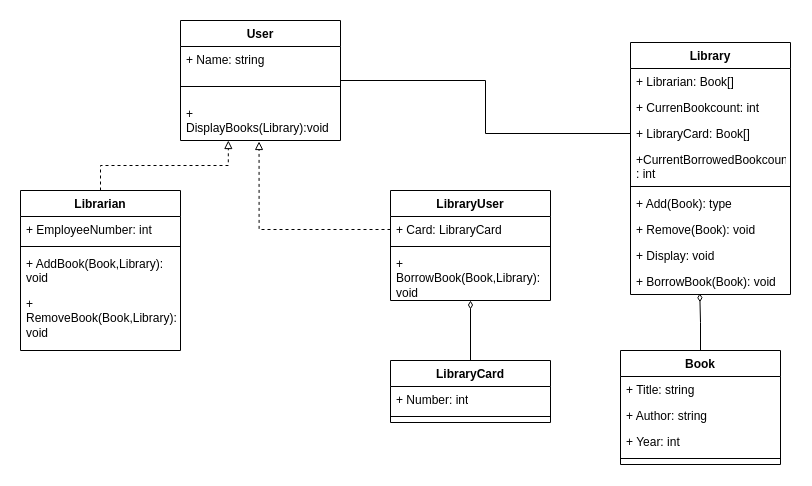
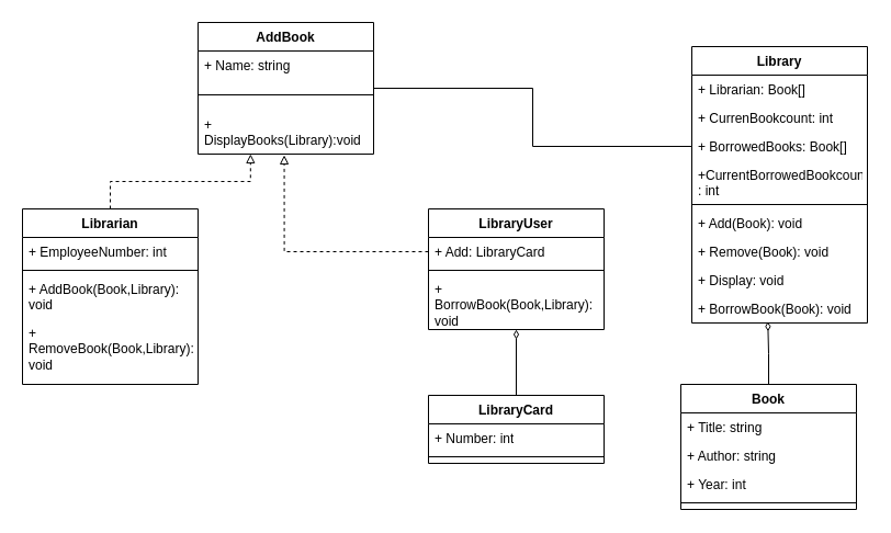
  <mxCell id="0" />
  <mxCell id="1" parent="0" />
  <mxCell id="2" value="Library" style="swimlane;fontStyle=1;align=center;verticalAlign=top;childLayout=stackLayout;horizontal=1;startSize=26;horizontalStack=0;resizeParent=1;resizeParentMax=0;resizeLast=0;collapsible=1;marginBottom=0;whiteSpace=wrap;html=1;" vertex="1" parent="1"><mxGeometry x="630" y="42" width="160" height="252" as="geometry" /></mxCell>
  <mxCell id="3" value="+ Librarian: Book[]" style="text;strokeColor=none;fillColor=none;align=left;verticalAlign=top;spacingLeft=4;spacingRight=4;overflow=hidden;rotatable=0;points=[[0,0.5],[1,0.5]];portConstraint=eastwest;whiteSpace=wrap;html=1;" vertex="1" parent="2"><mxGeometry y="26" width="160" height="26" as="geometry" /></mxCell>
  <mxCell id="4" value="+ CurrenBookcount: int" style="text;strokeColor=none;fillColor=none;align=left;verticalAlign=top;spacingLeft=4;spacingRight=4;overflow=hidden;rotatable=0;points=[[0,0.5],[1,0.5]];portConstraint=eastwest;whiteSpace=wrap;html=1;" vertex="1" parent="2"><mxGeometry y="52" width="160" height="26" as="geometry" /></mxCell>
- <mxCell id="5" value="+ LibraryCard: Book[]" style="text;strokeColor=none;fillColor=none;align=left;verticalAlign=top;spacingLeft=4;spacingRight=4;overflow=hidden;rotatable=0;points=[[0,0.5],[1,0.5]];portConstraint=eastwest;whiteSpace=wrap;html=1;" vertex="1" parent="2"><mxGeometry y="78" width="160" height="26" as="geometry" /></mxCell>
+ <mxCell id="5" value="+ BorrowedBooks: Book[]" style="text;strokeColor=none;fillColor=none;align=left;verticalAlign=top;spacingLeft=4;spacingRight=4;overflow=hidden;rotatable=0;points=[[0,0.5],[1,0.5]];portConstraint=eastwest;whiteSpace=wrap;html=1;" vertex="1" parent="2"><mxGeometry y="78" width="160" height="26" as="geometry" /></mxCell>
  <mxCell id="6" value="+CurrentBorrowedBookcount : int" style="text;strokeColor=none;fillColor=none;align=left;verticalAlign=top;spacingLeft=4;spacingRight=4;overflow=hidden;rotatable=0;points=[[0,0.5],[1,0.5]];portConstraint=eastwest;whiteSpace=wrap;html=1;" vertex="1" parent="2"><mxGeometry y="104" width="160" height="36" as="geometry" /></mxCell>
  <mxCell id="7" value="" style="line;strokeWidth=1;fillColor=none;align=left;verticalAlign=middle;spacingTop=-1;spacingLeft=3;spacingRight=3;rotatable=0;labelPosition=right;points=[];portConstraint=eastwest;strokeColor=inherit;" vertex="1" parent="2"><mxGeometry y="140" width="160" height="8" as="geometry" /></mxCell>
- <mxCell id="8" value="+ Add(Book): type" style="text;strokeColor=none;fillColor=none;align=left;verticalAlign=top;spacingLeft=4;spacingRight=4;overflow=hidden;rotatable=0;points=[[0,0.5],[1,0.5]];portConstraint=eastwest;whiteSpace=wrap;html=1;" vertex="1" parent="2"><mxGeometry y="148" width="160" height="26" as="geometry" /></mxCell>
+ <mxCell id="8" value="+ Add(Book): void" style="text;strokeColor=none;fillColor=none;align=left;verticalAlign=top;spacingLeft=4;spacingRight=4;overflow=hidden;rotatable=0;points=[[0,0.5],[1,0.5]];portConstraint=eastwest;whiteSpace=wrap;html=1;" vertex="1" parent="2"><mxGeometry y="148" width="160" height="26" as="geometry" /></mxCell>
  <mxCell id="9" value="+ Remove(Book): void" style="text;strokeColor=none;fillColor=none;align=left;verticalAlign=top;spacingLeft=4;spacingRight=4;overflow=hidden;rotatable=0;points=[[0,0.5],[1,0.5]];portConstraint=eastwest;whiteSpace=wrap;html=1;" vertex="1" parent="2"><mxGeometry y="174" width="160" height="26" as="geometry" /></mxCell>
  <mxCell id="10" value="+ Display: void" style="text;strokeColor=none;fillColor=none;align=left;verticalAlign=top;spacingLeft=4;spacingRight=4;overflow=hidden;rotatable=0;points=[[0,0.5],[1,0.5]];portConstraint=eastwest;whiteSpace=wrap;html=1;" vertex="1" parent="2"><mxGeometry y="200" width="160" height="26" as="geometry" /></mxCell>
  <mxCell id="11" value="+ BorrowBook(Book): void" style="text;strokeColor=none;fillColor=none;align=left;verticalAlign=top;spacingLeft=4;spacingRight=4;overflow=hidden;rotatable=0;points=[[0,0.5],[1,0.5]];portConstraint=eastwest;whiteSpace=wrap;html=1;" vertex="1" parent="2"><mxGeometry y="226" width="160" height="26" as="geometry" /></mxCell>
  <mxCell id="12" value="Book" style="swimlane;fontStyle=1;align=center;verticalAlign=top;childLayout=stackLayout;horizontal=1;startSize=26;horizontalStack=0;resizeParent=1;resizeParentMax=0;resizeLast=0;collapsible=1;marginBottom=0;whiteSpace=wrap;html=1;" vertex="1" parent="1"><mxGeometry x="620" y="350" width="160" height="114" as="geometry" /></mxCell>
  <mxCell id="13" value="+ Title: string&amp;nbsp;" style="text;strokeColor=none;fillColor=none;align=left;verticalAlign=top;spacingLeft=4;spacingRight=4;overflow=hidden;rotatable=0;points=[[0,0.5],[1,0.5]];portConstraint=eastwest;whiteSpace=wrap;html=1;" vertex="1" parent="12"><mxGeometry y="26" width="160" height="26" as="geometry" /></mxCell>
  <mxCell id="14" value="+ Author: string&amp;nbsp;" style="text;strokeColor=none;fillColor=none;align=left;verticalAlign=top;spacingLeft=4;spacingRight=4;overflow=hidden;rotatable=0;points=[[0,0.5],[1,0.5]];portConstraint=eastwest;whiteSpace=wrap;html=1;" vertex="1" parent="12"><mxGeometry y="52" width="160" height="26" as="geometry" /></mxCell>
  <mxCell id="15" value="+ Year: int&amp;nbsp;" style="text;strokeColor=none;fillColor=none;align=left;verticalAlign=top;spacingLeft=4;spacingRight=4;overflow=hidden;rotatable=0;points=[[0,0.5],[1,0.5]];portConstraint=eastwest;whiteSpace=wrap;html=1;" vertex="1" parent="12"><mxGeometry y="78" width="160" height="26" as="geometry" /></mxCell>
  <mxCell id="16" value="" style="line;strokeWidth=1;fillColor=none;align=left;verticalAlign=middle;spacingTop=-1;spacingLeft=3;spacingRight=3;rotatable=0;labelPosition=right;points=[];portConstraint=eastwest;strokeColor=inherit;" vertex="1" parent="12"><mxGeometry y="104" width="160" height="8" as="geometry" /></mxCell>
  <mxCell id="17" value="+ method(type): type" style="text;strokeColor=none;fillColor=none;align=left;verticalAlign=top;spacingLeft=4;spacingRight=4;overflow=hidden;rotatable=0;points=[[0,0.5],[1,0.5]];portConstraint=eastwest;whiteSpace=wrap;html=1;" vertex="1" parent="12"><mxGeometry y="112" width="160" height="2" as="geometry" /></mxCell>
  <mxCell id="18" value="LibraryCard" style="swimlane;fontStyle=1;align=center;verticalAlign=top;childLayout=stackLayout;horizontal=1;startSize=26;horizontalStack=0;resizeParent=1;resizeParentMax=0;resizeLast=0;collapsible=1;marginBottom=0;whiteSpace=wrap;html=1;" vertex="1" parent="1"><mxGeometry x="390" y="360" width="160" height="62" as="geometry" /></mxCell>
  <mxCell id="19" value="+ Number: int" style="text;strokeColor=none;fillColor=none;align=left;verticalAlign=top;spacingLeft=4;spacingRight=4;overflow=hidden;rotatable=0;points=[[0,0.5],[1,0.5]];portConstraint=eastwest;whiteSpace=wrap;html=1;" vertex="1" parent="18"><mxGeometry y="26" width="160" height="26" as="geometry" /></mxCell>
  <mxCell id="20" value="" style="line;strokeWidth=1;fillColor=none;align=left;verticalAlign=middle;spacingTop=-1;spacingLeft=3;spacingRight=3;rotatable=0;labelPosition=right;points=[];portConstraint=eastwest;strokeColor=inherit;" vertex="1" parent="18"><mxGeometry y="52" width="160" height="8" as="geometry" /></mxCell>
  <mxCell id="21" value="+ method(type): type" style="text;strokeColor=none;fillColor=none;align=left;verticalAlign=top;spacingLeft=4;spacingRight=4;overflow=hidden;rotatable=0;points=[[0,0.5],[1,0.5]];portConstraint=eastwest;whiteSpace=wrap;html=1;" vertex="1" parent="18"><mxGeometry y="60" width="160" height="2" as="geometry" /></mxCell>
  <mxCell id="22" value="Librarian" style="swimlane;fontStyle=1;align=center;verticalAlign=top;childLayout=stackLayout;horizontal=1;startSize=26;horizontalStack=0;resizeParent=1;resizeParentMax=0;resizeLast=0;collapsible=1;marginBottom=0;whiteSpace=wrap;html=1;" vertex="1" parent="1"><mxGeometry x="20" y="190" width="160" height="160" as="geometry" /></mxCell>
  <mxCell id="23" value="+ EmployeeNumber: int" style="text;strokeColor=none;fillColor=none;align=left;verticalAlign=top;spacingLeft=4;spacingRight=4;overflow=hidden;rotatable=0;points=[[0,0.5],[1,0.5]];portConstraint=eastwest;whiteSpace=wrap;html=1;" vertex="1" parent="22"><mxGeometry y="26" width="160" height="26" as="geometry" /></mxCell>
  <mxCell id="24" value="" style="line;strokeWidth=1;fillColor=none;align=left;verticalAlign=middle;spacingTop=-1;spacingLeft=3;spacingRight=3;rotatable=0;labelPosition=right;points=[];portConstraint=eastwest;strokeColor=inherit;" vertex="1" parent="22"><mxGeometry y="52" width="160" height="8" as="geometry" /></mxCell>
  <mxCell id="25" value="+ AddBook(Book,Library): void" style="text;strokeColor=none;fillColor=none;align=left;verticalAlign=top;spacingLeft=4;spacingRight=4;overflow=hidden;rotatable=0;points=[[0,0.5],[1,0.5]];portConstraint=eastwest;whiteSpace=wrap;html=1;" vertex="1" parent="22"><mxGeometry y="60" width="160" height="40" as="geometry" /></mxCell>
  <mxCell id="26" value="+ RemoveBook(Book,Library): void" style="text;strokeColor=none;fillColor=none;align=left;verticalAlign=top;spacingLeft=4;spacingRight=4;overflow=hidden;rotatable=0;points=[[0,0.5],[1,0.5]];portConstraint=eastwest;whiteSpace=wrap;html=1;" vertex="1" parent="22"><mxGeometry y="100" width="160" height="60" as="geometry" /></mxCell>
  <mxCell id="27" style="edgeStyle=orthogonalEdgeStyle;rounded=0;orthogonalLoop=1;jettySize=auto;html=1;entryX=0;entryY=0.5;entryDx=0;entryDy=0;endArrow=none;" edge="1" parent="1" source="28" target="5"><mxGeometry relative="1" as="geometry" /></mxCell>
- <mxCell id="28" value="User" style="swimlane;fontStyle=1;align=center;verticalAlign=top;childLayout=stackLayout;horizontal=1;startSize=26;horizontalStack=0;resizeParent=1;resizeParentMax=0;resizeLast=0;collapsible=1;marginBottom=0;whiteSpace=wrap;html=1;" vertex="1" parent="1"><mxGeometry x="180" y="20" width="160" height="120" as="geometry" /></mxCell>
+ <mxCell id="28" value="AddBook" style="swimlane;fontStyle=1;align=center;verticalAlign=top;childLayout=stackLayout;horizontal=1;startSize=26;horizontalStack=0;resizeParent=1;resizeParentMax=0;resizeLast=0;collapsible=1;marginBottom=0;whiteSpace=wrap;html=1;" vertex="1" parent="1"><mxGeometry x="180" y="20" width="160" height="120" as="geometry" /></mxCell>
  <mxCell id="29" value="+ Name: string" style="text;strokeColor=none;fillColor=none;align=left;verticalAlign=top;spacingLeft=4;spacingRight=4;overflow=hidden;rotatable=0;points=[[0,0.5],[1,0.5]];portConstraint=eastwest;whiteSpace=wrap;html=1;" vertex="1" parent="28"><mxGeometry y="26" width="160" height="26" as="geometry" /></mxCell>
  <mxCell id="30" value="" style="line;strokeWidth=1;fillColor=none;align=left;verticalAlign=middle;spacingTop=-1;spacingLeft=3;spacingRight=3;rotatable=0;labelPosition=right;points=[];portConstraint=eastwest;strokeColor=inherit;" vertex="1" parent="28"><mxGeometry y="52" width="160" height="28" as="geometry" /></mxCell>
  <mxCell id="31" value="+ DisplayBooks(Library):void&amp;nbsp;" style="text;strokeColor=none;fillColor=none;align=left;verticalAlign=top;spacingLeft=4;spacingRight=4;overflow=hidden;rotatable=0;points=[[0,0.5],[1,0.5]];portConstraint=eastwest;whiteSpace=wrap;html=1;" vertex="1" parent="28"><mxGeometry y="80" width="160" height="40" as="geometry" /></mxCell>
  <mxCell id="32" value="+ method(type): type" style="text;strokeColor=none;fillColor=none;align=left;verticalAlign=top;spacingLeft=4;spacingRight=4;overflow=hidden;rotatable=0;points=[[0,0.5],[1,0.5]];portConstraint=eastwest;whiteSpace=wrap;html=1;" vertex="1" parent="28"><mxGeometry y="120" width="160" as="geometry" /></mxCell>
  <mxCell id="33" value="LibraryUser" style="swimlane;fontStyle=1;align=center;verticalAlign=top;childLayout=stackLayout;horizontal=1;startSize=26;horizontalStack=0;resizeParent=1;resizeParentMax=0;resizeLast=0;collapsible=1;marginBottom=0;whiteSpace=wrap;html=1;" vertex="1" parent="1"><mxGeometry x="390" y="190" width="160" height="110" as="geometry" /></mxCell>
- <mxCell id="34" value="+ Card: LibraryCard" style="text;strokeColor=none;fillColor=none;align=left;verticalAlign=top;spacingLeft=4;spacingRight=4;overflow=hidden;rotatable=0;points=[[0,0.5],[1,0.5]];portConstraint=eastwest;whiteSpace=wrap;html=1;" vertex="1" parent="33"><mxGeometry y="26" width="160" height="26" as="geometry" /></mxCell>
+ <mxCell id="34" value="+ Add: LibraryCard" style="text;strokeColor=none;fillColor=none;align=left;verticalAlign=top;spacingLeft=4;spacingRight=4;overflow=hidden;rotatable=0;points=[[0,0.5],[1,0.5]];portConstraint=eastwest;whiteSpace=wrap;html=1;" vertex="1" parent="33"><mxGeometry y="26" width="160" height="26" as="geometry" /></mxCell>
  <mxCell id="35" value="" style="line;strokeWidth=1;fillColor=none;align=left;verticalAlign=middle;spacingTop=-1;spacingLeft=3;spacingRight=3;rotatable=0;labelPosition=right;points=[];portConstraint=eastwest;strokeColor=inherit;" vertex="1" parent="33"><mxGeometry y="52" width="160" height="8" as="geometry" /></mxCell>
  <mxCell id="36" value="+ BorrowBook(Book,Library): void" style="text;strokeColor=none;fillColor=none;align=left;verticalAlign=top;spacingLeft=4;spacingRight=4;overflow=hidden;rotatable=0;points=[[0,0.5],[1,0.5]];portConstraint=eastwest;whiteSpace=wrap;html=1;" vertex="1" parent="33"><mxGeometry y="60" width="160" height="50" as="geometry" /></mxCell>
  <mxCell id="37" style="edgeStyle=orthogonalEdgeStyle;rounded=0;orthogonalLoop=1;jettySize=auto;html=1;exitX=0;exitY=0.5;exitDx=0;exitDy=0;endArrow=block;endFill=0;entryX=0.491;entryY=1.024;entryDx=0;entryDy=0;entryPerimeter=0;dashed=1;" edge="1" parent="1" source="34" target="31"><mxGeometry relative="1" as="geometry"><mxPoint x="256" y="97" as="targetPoint" /></mxGeometry></mxCell>
  <mxCell id="38" style="edgeStyle=orthogonalEdgeStyle;rounded=0;orthogonalLoop=1;jettySize=auto;html=1;endArrow=diamondThin;endFill=0;" edge="1" parent="1" source="18"><mxGeometry relative="1" as="geometry"><mxPoint x="470" y="300" as="targetPoint" /></mxGeometry></mxCell>
  <mxCell id="39" style="edgeStyle=orthogonalEdgeStyle;rounded=0;orthogonalLoop=1;jettySize=auto;html=1;endArrow=diamondThin;endFill=0;entryX=0.433;entryY=0.953;entryDx=0;entryDy=0;entryPerimeter=0;" edge="1" parent="1" source="12" target="11"><mxGeometry relative="1" as="geometry"><mxPoint x="701" y="300" as="targetPoint" /><Array as="points"><mxPoint x="700" y="322" /><mxPoint x="699" y="322" /></Array></mxGeometry></mxCell>
  <mxCell id="40" style="edgeStyle=orthogonalEdgeStyle;rounded=0;orthogonalLoop=1;jettySize=auto;html=1;entryX=0.299;entryY=1;entryDx=0;entryDy=0;entryPerimeter=0;endArrow=block;endFill=0;dashed=1;" edge="1" parent="1" source="22" target="31"><mxGeometry relative="1" as="geometry" /></mxCell>
